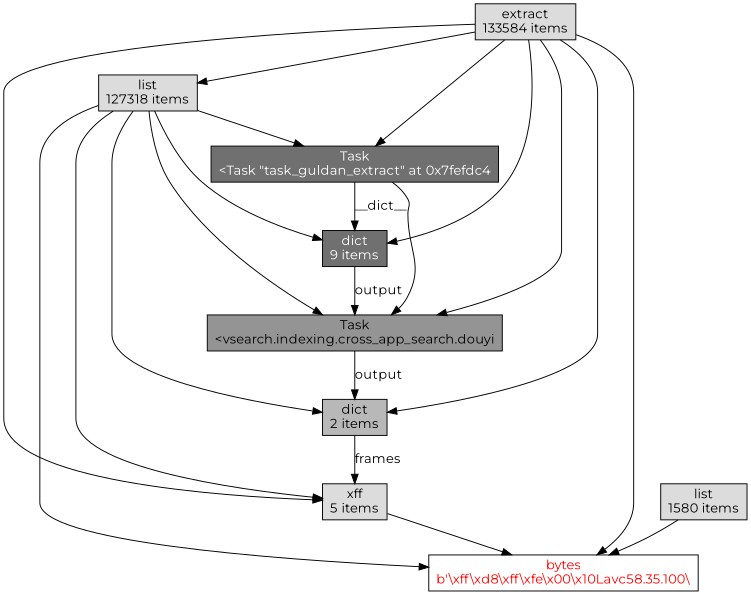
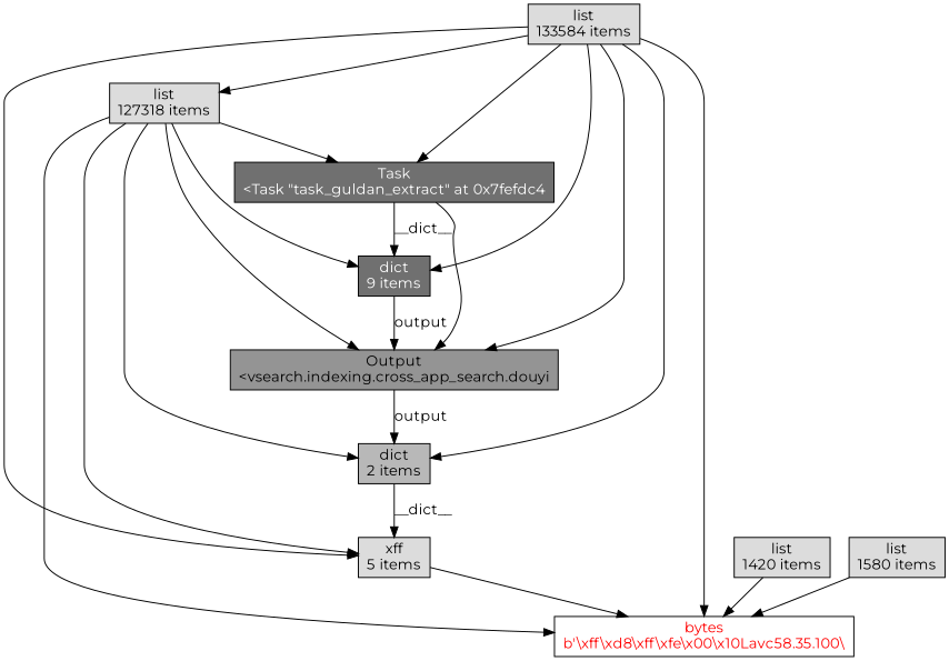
  digraph {
    fontname=Montserrat
    node [fillcolor="0,0,0.86" fontname=Montserrat shape=box style=filled]
    edge [fontname=Montserrat]
    n1 [fillcolor="0,0,1" fontcolor=red label="bytes\nb'\\xff\\xd8\\xff\\xfe\\x00\\x10Lavc58.35.100\\"]
    n2 [label="xff\n5 items"]
-   n3 [label="extract\n133584 items"]
+   n3 [label="list\n133584 items"]
    n4 [label="list\n127318 items"]
    n5 [fillcolor="0,0,0.72" label="dict\n2 items"]
-   n6 [fillcolor="0,0,0.58" label="Task\n<vsearch.indexing.cross_app_search.douyi"]
+   n6 [fillcolor="0,0,0.58" label="Output\n<vsearch.indexing.cross_app_search.douyi"]
    n7 [fillcolor="0,0,0.44" fontcolor=white label="Task\n<Task \"task_guldan_extract\" at 0x7fefdc4"]
    n8 [fillcolor="0,0,0.44" fontcolor=white label="dict\n9 items"]
+   n9 [label="list\n1420 items"]
    n10 [label="list\n1580 items"]
    n2 -> n1
    n3 -> n1
    n3 -> n2
    n3 -> n4
    n3 -> n5
    n3 -> n6
    n3 -> n7
    n3 -> n8
    n4 -> n1
    n4 -> n2
    n4 -> n5
    n4 -> n6
    n4 -> n7
    n4 -> n8
-   n5 -> n2 [label=frames weight=2]
+   n5 -> n2 [label=__dict__ weight=2]
    n6 -> n5 [label=output weight=10]
    n7 -> n6
    n7 -> n8 [label=__dict__ weight=10]
    n8 -> n6 [label=output weight=2]
+   n9 -> n1
    n10 -> n1
  }
